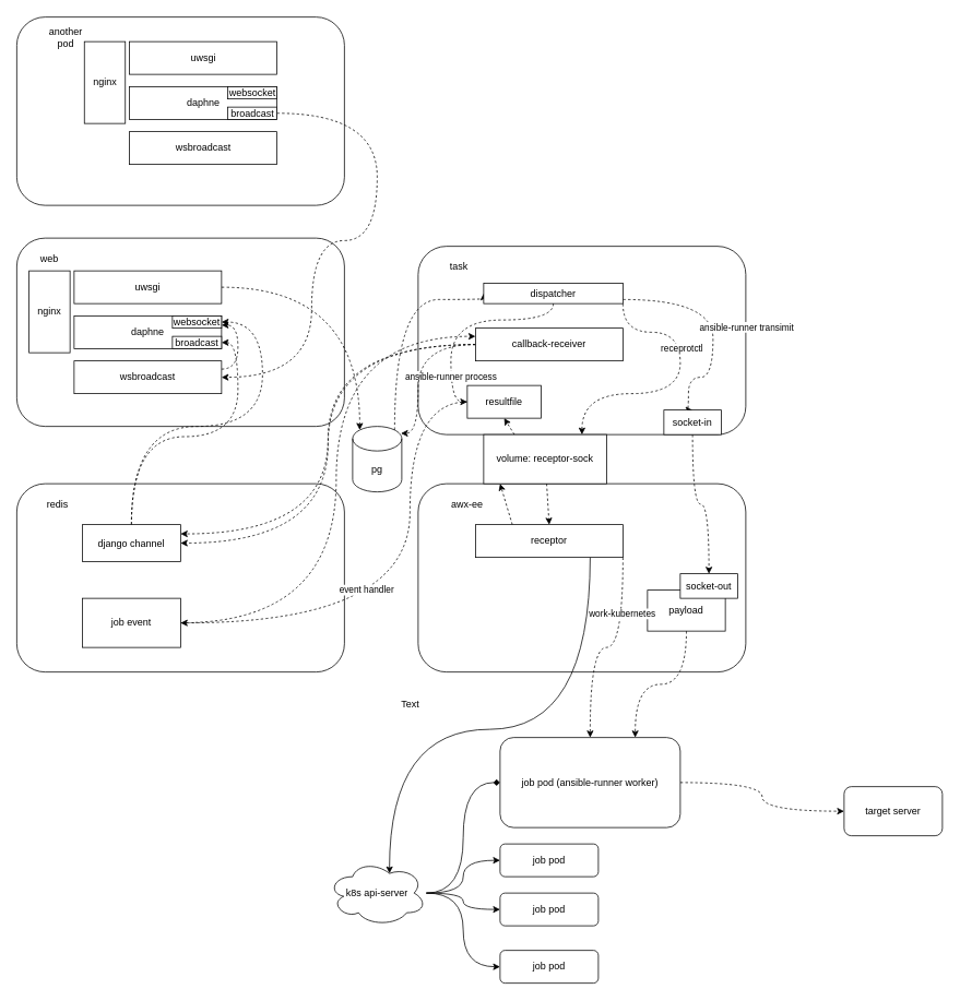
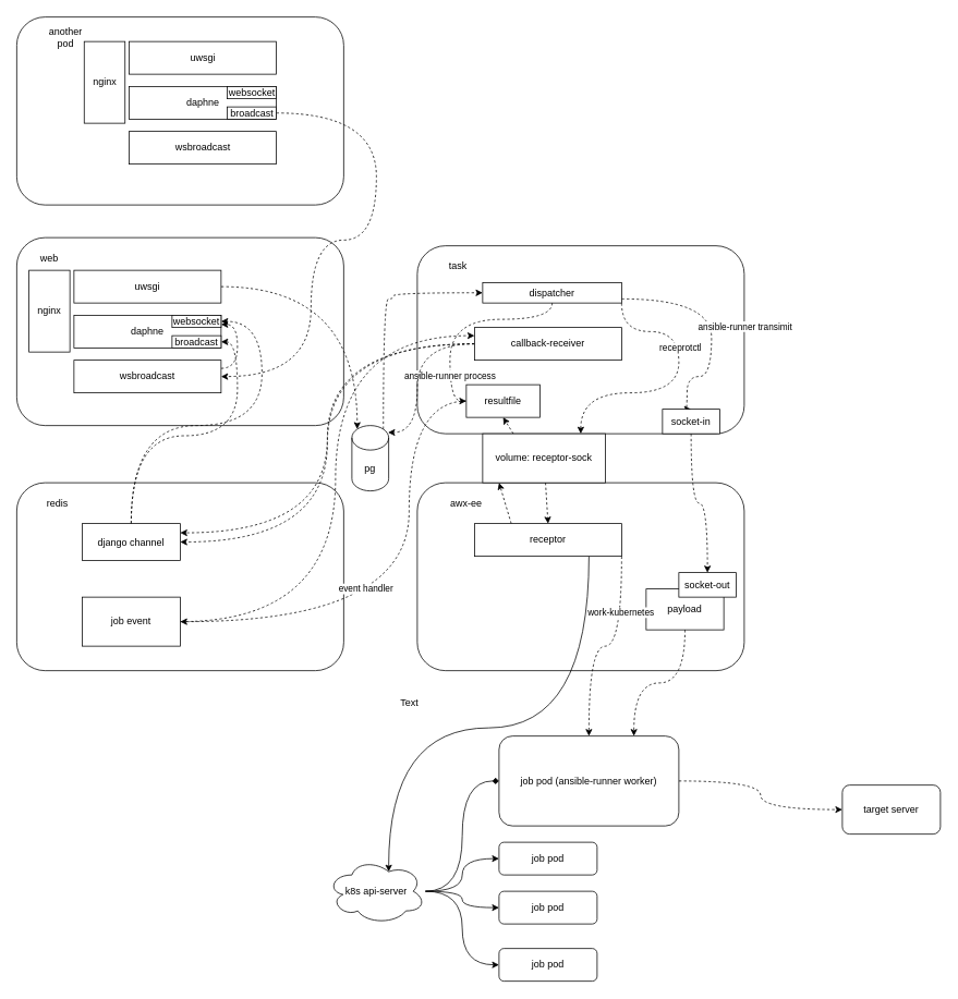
  <mxCell id="0" />
  <mxCell id="1" parent="0" />
  <mxCell id="2" value="" style="rounded=1;whiteSpace=wrap;html=1;" vertex="1" parent="1"><mxGeometry x="20" y="290" width="400" height="230" as="geometry" /></mxCell>
  <mxCell id="3" value="" style="rounded=1;whiteSpace=wrap;html=1;" vertex="1" parent="1"><mxGeometry x="510" y="300" width="400" height="230" as="geometry" /></mxCell>
  <mxCell id="4" value="" style="rounded=1;whiteSpace=wrap;html=1;" vertex="1" parent="1"><mxGeometry x="510" y="590" width="400" height="230" as="geometry" /></mxCell>
  <mxCell id="5" value="web" style="text;html=1;strokeColor=none;fillColor=none;align=center;verticalAlign=middle;whiteSpace=wrap;rounded=0;" vertex="1" parent="1"><mxGeometry x="30" y="300" width="60" height="30" as="geometry" /></mxCell>
  <mxCell id="6" value="task" style="text;html=1;strokeColor=none;fillColor=none;align=center;verticalAlign=middle;whiteSpace=wrap;rounded=0;" vertex="1" parent="1"><mxGeometry x="530" y="310" width="60" height="30" as="geometry" /></mxCell>
  <mxCell id="7" value="" style="rounded=1;whiteSpace=wrap;html=1;" vertex="1" parent="1"><mxGeometry x="20" y="590" width="400" height="230" as="geometry" /></mxCell>
  <mxCell id="8" value="redis" style="text;html=1;strokeColor=none;fillColor=none;align=center;verticalAlign=middle;whiteSpace=wrap;rounded=0;" vertex="1" parent="1"><mxGeometry x="40" y="600" width="60" height="30" as="geometry" /></mxCell>
  <mxCell id="9" value="awx-ee" style="text;html=1;strokeColor=none;fillColor=none;align=center;verticalAlign=middle;whiteSpace=wrap;rounded=0;" vertex="1" parent="1"><mxGeometry x="540" y="600" width="60" height="30" as="geometry" /></mxCell>
  <mxCell id="10" style="edgeStyle=orthogonalEdgeStyle;curved=1;rounded=0;orthogonalLoop=1;jettySize=auto;html=1;entryX=0.145;entryY=0;entryDx=0;entryDy=4.35;entryPerimeter=0;dashed=1;" edge="1" parent="1" source="11" target="17"><mxGeometry relative="1" as="geometry" /></mxCell>
  <mxCell id="11" value="uwsgi" style="rounded=0;whiteSpace=wrap;html=1;" vertex="1" parent="1"><mxGeometry x="90" y="330" width="180" height="40" as="geometry" /></mxCell>
  <mxCell id="12" value="daphne" style="rounded=0;whiteSpace=wrap;html=1;" vertex="1" parent="1"><mxGeometry x="90" y="385" width="180" height="40" as="geometry" /></mxCell>
  <mxCell id="13" value="nginx" style="rounded=0;whiteSpace=wrap;html=1;" vertex="1" parent="1"><mxGeometry x="35" y="330" width="50" height="100" as="geometry" /></mxCell>
  <mxCell id="14" style="edgeStyle=orthogonalEdgeStyle;curved=1;rounded=0;orthogonalLoop=1;jettySize=auto;html=1;entryX=1;entryY=0.75;entryDx=0;entryDy=0;dashed=1;exitX=1;exitY=0.25;exitDx=0;exitDy=0;" edge="1" parent="1" source="15" target="62"><mxGeometry relative="1" as="geometry" /></mxCell>
  <mxCell id="15" value="wsbroadcast" style="rounded=0;whiteSpace=wrap;html=1;" vertex="1" parent="1"><mxGeometry x="90" y="440" width="180" height="40" as="geometry" /></mxCell>
  <mxCell id="16" style="edgeStyle=orthogonalEdgeStyle;curved=1;rounded=0;orthogonalLoop=1;jettySize=auto;html=1;entryX=0;entryY=0.5;entryDx=0;entryDy=0;dashed=1;exitX=0.855;exitY=0;exitDx=0;exitDy=4.35;exitPerimeter=0;" edge="1" parent="1" source="17" target="24"><mxGeometry relative="1" as="geometry"><Array as="points"><mxPoint x="481" y="365" /></Array></mxGeometry></mxCell>
- <mxCell id="17" value="pg" style="shape=cylinder3;whiteSpace=wrap;html=1;boundedLbl=1;backgroundOutline=1;size=15;" vertex="1" parent="1"><mxGeometry x="430" y="520" width="60" height="80" as="geometry" /></mxCell>
+ <mxCell id="17" value="pg" style="shape=cylinder3;whiteSpace=wrap;html=1;boundedLbl=1;backgroundOutline=1;size=15;" vertex="1" parent="1"><mxGeometry x="430" y="520" width="45" height="80" as="geometry" /></mxCell>
  <mxCell id="18" style="edgeStyle=orthogonalEdgeStyle;curved=1;rounded=0;orthogonalLoop=1;jettySize=auto;html=1;dashed=1;entryX=0.5;entryY=0;entryDx=0;entryDy=0;" edge="1" parent="1" source="24" target="44"><mxGeometry relative="1" as="geometry"><mxPoint x="812" y="480" as="targetPoint" /><Array as="points"><mxPoint x="870" y="365" /><mxPoint x="870" y="460" /><mxPoint x="840" y="460" /><mxPoint x="840" y="500" /></Array></mxGeometry></mxCell>
  <mxCell id="19" value="ansible-runner transimit" style="edgeLabel;html=1;align=center;verticalAlign=middle;resizable=0;points=[];" vertex="1" connectable="0" parent="18"><mxGeometry x="0.102" y="-7" relative="1" as="geometry"><mxPoint x="47" y="-11" as="offset" /></mxGeometry></mxCell>
  <mxCell id="20" style="edgeStyle=orthogonalEdgeStyle;curved=1;rounded=0;orthogonalLoop=1;jettySize=auto;html=1;dashed=1;entryX=0.5;entryY=1;entryDx=0;entryDy=0;" edge="1" parent="1" source="24" target="3"><mxGeometry relative="1" as="geometry"><Array as="points"><mxPoint x="760" y="405" /><mxPoint x="830" y="405" /><mxPoint x="830" y="480" /><mxPoint x="710" y="480" /></Array></mxGeometry></mxCell>
  <mxCell id="21" value="receprotctl" style="edgeLabel;html=1;align=center;verticalAlign=middle;resizable=0;points=[];" vertex="1" connectable="0" parent="20"><mxGeometry x="-0.292" y="1" relative="1" as="geometry"><mxPoint as="offset" /></mxGeometry></mxCell>
  <mxCell id="22" style="edgeStyle=orthogonalEdgeStyle;rounded=0;orthogonalLoop=1;jettySize=auto;html=1;entryX=0;entryY=0.5;entryDx=0;entryDy=0;dashed=1;curved=1;" edge="1" parent="1" source="24" target="61"><mxGeometry relative="1" as="geometry"><Array as="points"><mxPoint x="675" y="390" /><mxPoint x="550" y="390" /><mxPoint x="550" y="490" /></Array></mxGeometry></mxCell>
  <mxCell id="23" value="ansible-runner process" style="edgeLabel;html=1;align=center;verticalAlign=middle;resizable=0;points=[];" vertex="1" connectable="0" parent="22"><mxGeometry x="0.604" y="-1" relative="1" as="geometry"><mxPoint as="offset" /></mxGeometry></mxCell>
  <mxCell id="24" value="dispatcher" style="rounded=0;whiteSpace=wrap;html=1;" vertex="1" parent="1"><mxGeometry x="590" y="345" width="170" height="25" as="geometry" /></mxCell>
  <mxCell id="25" style="edgeStyle=orthogonalEdgeStyle;curved=1;rounded=0;orthogonalLoop=1;jettySize=auto;html=1;entryX=0.983;entryY=0.106;entryDx=0;entryDy=0;entryPerimeter=0;dashed=1;" edge="1" parent="1" source="28" target="17"><mxGeometry relative="1" as="geometry"><Array as="points"><mxPoint x="510" y="420" /><mxPoint x="510" y="529" /></Array></mxGeometry></mxCell>
  <mxCell id="26" style="edgeStyle=orthogonalEdgeStyle;curved=1;rounded=0;orthogonalLoop=1;jettySize=auto;html=1;entryX=1;entryY=0.25;entryDx=0;entryDy=0;dashed=1;" edge="1" parent="1" source="28" target="56"><mxGeometry relative="1" as="geometry" /></mxCell>
  <mxCell id="27" style="edgeStyle=orthogonalEdgeStyle;curved=1;rounded=0;orthogonalLoop=1;jettySize=auto;html=1;entryX=1;entryY=0.5;entryDx=0;entryDy=0;dashed=1;" edge="1" parent="1" source="28" target="56"><mxGeometry relative="1" as="geometry" /></mxCell>
  <mxCell id="28" value="callback-receiver" style="rounded=0;whiteSpace=wrap;html=1;" vertex="1" parent="1"><mxGeometry x="580" y="400" width="180" height="40" as="geometry" /></mxCell>
  <mxCell id="29" style="edgeStyle=orthogonalEdgeStyle;rounded=0;orthogonalLoop=1;jettySize=auto;html=1;entryX=0.625;entryY=0.2;entryDx=0;entryDy=0;entryPerimeter=0;curved=1;" edge="1" parent="1" source="31" target="36"><mxGeometry relative="1" as="geometry"><Array as="points"><mxPoint x="720" y="890" /><mxPoint x="475" y="890" /></Array></mxGeometry></mxCell>
  <mxCell id="30" style="rounded=0;orthogonalLoop=1;jettySize=auto;html=1;entryX=0.25;entryY=0;entryDx=0;entryDy=0;dashed=1;exitX=0.25;exitY=0;exitDx=0;exitDy=0;" edge="1" parent="1" source="31" target="4"><mxGeometry relative="1" as="geometry" /></mxCell>
  <mxCell id="31" value="receptor" style="rounded=0;whiteSpace=wrap;html=1;" vertex="1" parent="1"><mxGeometry x="580" y="640" width="180" height="40" as="geometry" /></mxCell>
  <mxCell id="32" style="edgeStyle=orthogonalEdgeStyle;curved=1;rounded=0;orthogonalLoop=1;jettySize=auto;html=1;entryX=0;entryY=0.5;entryDx=0;entryDy=0;endArrow=diamond;" edge="1" parent="1" source="36" target="38"><mxGeometry relative="1" as="geometry" /></mxCell>
  <mxCell id="33" style="edgeStyle=orthogonalEdgeStyle;curved=1;rounded=0;orthogonalLoop=1;jettySize=auto;html=1;entryX=0;entryY=0.5;entryDx=0;entryDy=0;" edge="1" parent="1" source="36" target="39"><mxGeometry relative="1" as="geometry" /></mxCell>
  <mxCell id="34" style="edgeStyle=orthogonalEdgeStyle;curved=1;rounded=0;orthogonalLoop=1;jettySize=auto;html=1;entryX=0;entryY=0.5;entryDx=0;entryDy=0;" edge="1" parent="1" source="36" target="40"><mxGeometry relative="1" as="geometry" /></mxCell>
  <mxCell id="35" style="edgeStyle=orthogonalEdgeStyle;curved=1;rounded=0;orthogonalLoop=1;jettySize=auto;html=1;entryX=0;entryY=0.5;entryDx=0;entryDy=0;" edge="1" parent="1" source="36" target="41"><mxGeometry relative="1" as="geometry" /></mxCell>
  <mxCell id="36" value="k8s api-server" style="ellipse;shape=cloud;whiteSpace=wrap;html=1;" vertex="1" parent="1"><mxGeometry x="400" y="1050" width="120" height="80" as="geometry" /></mxCell>
  <mxCell id="37" style="edgeStyle=orthogonalEdgeStyle;curved=1;rounded=0;orthogonalLoop=1;jettySize=auto;html=1;entryX=0;entryY=0.5;entryDx=0;entryDy=0;dashed=1;" edge="1" parent="1" source="38" target="42"><mxGeometry relative="1" as="geometry" /></mxCell>
  <mxCell id="38" value="job pod (ansible-runner worker&lt;span style=&quot;background-color: initial;&quot;&gt;)&lt;/span&gt;" style="rounded=1;whiteSpace=wrap;html=1;" vertex="1" parent="1"><mxGeometry x="610" y="900" width="220" height="110" as="geometry" /></mxCell>
  <mxCell id="39" value="job pod" style="rounded=1;whiteSpace=wrap;html=1;" vertex="1" parent="1"><mxGeometry x="610" y="1030" width="120" height="40" as="geometry" /></mxCell>
  <mxCell id="40" value="job pod" style="rounded=1;whiteSpace=wrap;html=1;" vertex="1" parent="1"><mxGeometry x="610" y="1090" width="120" height="40" as="geometry" /></mxCell>
  <mxCell id="41" value="job pod" style="rounded=1;whiteSpace=wrap;html=1;" vertex="1" parent="1"><mxGeometry x="610" y="1160" width="120" height="40" as="geometry" /></mxCell>
  <mxCell id="42" value="target server" style="rounded=1;whiteSpace=wrap;html=1;" vertex="1" parent="1"><mxGeometry x="1030" y="960" width="120" height="60" as="geometry" /></mxCell>
  <mxCell id="43" style="edgeStyle=orthogonalEdgeStyle;curved=1;rounded=0;orthogonalLoop=1;jettySize=auto;html=1;entryX=0.5;entryY=0;entryDx=0;entryDy=0;dashed=1;" edge="1" parent="1" source="44" target="51"><mxGeometry relative="1" as="geometry" /></mxCell>
  <mxCell id="44" value="socket-in" style="rounded=0;whiteSpace=wrap;html=1;" vertex="1" parent="1"><mxGeometry x="810" y="500" width="70" height="30" as="geometry" /></mxCell>
  <mxCell id="45" value="Text" style="text;html=1;resizable=0;autosize=1;align=center;verticalAlign=middle;points=[];fillColor=none;strokeColor=none;rounded=0;" vertex="1" parent="1"><mxGeometry x="475" y="845" width="50" height="30" as="geometry" /></mxCell>
  <mxCell id="46" style="edgeStyle=orthogonalEdgeStyle;curved=1;rounded=0;orthogonalLoop=1;jettySize=auto;html=1;entryX=0.75;entryY=0;entryDx=0;entryDy=0;dashed=1;" edge="1" parent="1" source="47" target="38"><mxGeometry relative="1" as="geometry" /></mxCell>
  <mxCell id="47" value="payload" style="rounded=0;whiteSpace=wrap;html=1;" vertex="1" parent="1"><mxGeometry x="790" y="720" width="95" height="50" as="geometry" /></mxCell>
  <mxCell id="48" style="rounded=0;orthogonalLoop=1;jettySize=auto;html=1;entryX=0.5;entryY=0;entryDx=0;entryDy=0;dashed=1;" edge="1" parent="1" source="50" target="31"><mxGeometry relative="1" as="geometry" /></mxCell>
  <mxCell id="49" style="rounded=0;orthogonalLoop=1;jettySize=auto;html=1;entryX=0.5;entryY=1;entryDx=0;entryDy=0;dashed=1;exitX=0.25;exitY=0;exitDx=0;exitDy=0;" edge="1" parent="1" source="50" target="61"><mxGeometry relative="1" as="geometry" /></mxCell>
  <mxCell id="50" value="volume: receptor-sock" style="rounded=0;whiteSpace=wrap;html=1;" vertex="1" parent="1"><mxGeometry x="590" y="530" width="150" height="60" as="geometry" /></mxCell>
  <mxCell id="51" value="socket-out" style="rounded=0;whiteSpace=wrap;html=1;" vertex="1" parent="1"><mxGeometry x="830" y="700" width="70" height="30" as="geometry" /></mxCell>
  <mxCell id="52" style="edgeStyle=orthogonalEdgeStyle;curved=1;rounded=0;orthogonalLoop=1;jettySize=auto;html=1;entryX=0.5;entryY=0;entryDx=0;entryDy=0;dashed=1;" edge="1" parent="1" source="31" target="38"><mxGeometry relative="1" as="geometry"><Array as="points"><mxPoint x="760" y="790" /><mxPoint x="720" y="790" /></Array></mxGeometry></mxCell>
  <mxCell id="53" value="work-kubernetes" style="edgeLabel;html=1;align=center;verticalAlign=middle;resizable=0;points=[];" vertex="1" connectable="0" parent="52"><mxGeometry x="-0.476" y="-2" relative="1" as="geometry"><mxPoint as="offset" /></mxGeometry></mxCell>
  <mxCell id="54" style="edgeStyle=orthogonalEdgeStyle;curved=1;rounded=0;orthogonalLoop=1;jettySize=auto;html=1;entryX=1;entryY=0.5;entryDx=0;entryDy=0;dashed=1;" edge="1" parent="1" source="56" target="63"><mxGeometry relative="1" as="geometry" /></mxCell>
  <mxCell id="55" style="edgeStyle=orthogonalEdgeStyle;curved=1;rounded=0;orthogonalLoop=1;jettySize=auto;html=1;entryX=1;entryY=0.5;entryDx=0;entryDy=0;dashed=1;" edge="1" parent="1" source="56" target="62"><mxGeometry relative="1" as="geometry"><Array as="points"><mxPoint x="160" y="520" /><mxPoint x="320" y="520" /><mxPoint x="320" y="393" /></Array></mxGeometry></mxCell>
  <mxCell id="56" value="django channel" style="rounded=0;whiteSpace=wrap;html=1;" vertex="1" parent="1"><mxGeometry x="100" y="640" width="120" height="45" as="geometry" /></mxCell>
  <mxCell id="57" style="edgeStyle=orthogonalEdgeStyle;curved=1;rounded=0;orthogonalLoop=1;jettySize=auto;html=1;entryX=0;entryY=0.25;entryDx=0;entryDy=0;dashed=1;" edge="1" parent="1" source="58" target="28"><mxGeometry relative="1" as="geometry"><Array as="points"><mxPoint x="410" y="760" /><mxPoint x="410" y="410" /></Array></mxGeometry></mxCell>
  <mxCell id="58" value="job event" style="rounded=0;whiteSpace=wrap;html=1;" vertex="1" parent="1"><mxGeometry x="100" y="730" width="120" height="60" as="geometry" /></mxCell>
  <mxCell id="59" style="edgeStyle=orthogonalEdgeStyle;curved=1;rounded=0;orthogonalLoop=1;jettySize=auto;html=1;entryX=1;entryY=0.5;entryDx=0;entryDy=0;dashed=1;" edge="1" parent="1" source="61" target="58"><mxGeometry relative="1" as="geometry"><Array as="points"><mxPoint x="500" y="490" /><mxPoint x="500" y="760" /></Array></mxGeometry></mxCell>
  <mxCell id="60" value="event handler" style="edgeLabel;html=1;align=center;verticalAlign=middle;resizable=0;points=[];" vertex="1" connectable="0" parent="59"><mxGeometry x="0.271" y="-41" relative="1" as="geometry"><mxPoint as="offset" /></mxGeometry></mxCell>
  <mxCell id="61" value="resultfile" style="rounded=0;whiteSpace=wrap;html=1;" vertex="1" parent="1"><mxGeometry x="570" y="470" width="90" height="40" as="geometry" /></mxCell>
  <mxCell id="62" value="websocket" style="rounded=0;whiteSpace=wrap;html=1;" vertex="1" parent="1"><mxGeometry x="210" y="385" width="60" height="15" as="geometry" /></mxCell>
  <mxCell id="63" value="broadcast" style="rounded=0;whiteSpace=wrap;html=1;" vertex="1" parent="1"><mxGeometry x="210" y="410" width="60" height="15" as="geometry" /></mxCell>
  <mxCell id="64" value="" style="rounded=1;whiteSpace=wrap;html=1;" vertex="1" parent="1"><mxGeometry x="20" y="20" width="400" height="230" as="geometry" /></mxCell>
  <mxCell id="65" value="another pod" style="text;html=1;strokeColor=none;fillColor=none;align=center;verticalAlign=middle;whiteSpace=wrap;rounded=0;" vertex="1" parent="1"><mxGeometry x="50" y="30" width="60" height="30" as="geometry" /></mxCell>
  <mxCell id="66" value="uwsgi" style="rounded=0;whiteSpace=wrap;html=1;" vertex="1" parent="1"><mxGeometry x="157.5" y="50" width="180" height="40" as="geometry" /></mxCell>
  <mxCell id="67" value="daphne" style="rounded=0;whiteSpace=wrap;html=1;" vertex="1" parent="1"><mxGeometry x="157.5" y="105" width="180" height="40" as="geometry" /></mxCell>
  <mxCell id="68" value="nginx" style="rounded=0;whiteSpace=wrap;html=1;" vertex="1" parent="1"><mxGeometry x="102.5" y="50" width="50" height="100" as="geometry" /></mxCell>
  <mxCell id="69" value="wsbroadcast" style="rounded=0;whiteSpace=wrap;html=1;" vertex="1" parent="1"><mxGeometry x="157.5" width="180" height="40" as="geometry" y="160" /></mxCell>
  <mxCell id="70" value="websocket" style="rounded=0;whiteSpace=wrap;html=1;" vertex="1" parent="1"><mxGeometry x="277.5" y="105" width="60" height="15" as="geometry" /></mxCell>
  <mxCell id="71" style="edgeStyle=orthogonalEdgeStyle;curved=1;rounded=0;orthogonalLoop=1;jettySize=auto;html=1;entryX=1;entryY=0.5;entryDx=0;entryDy=0;dashed=1;" edge="1" parent="1" source="72" target="15"><mxGeometry relative="1" as="geometry"><Array as="points"><mxPoint x="460" y="138" /><mxPoint x="460" y="293" /><mxPoint x="380" y="293" /><mxPoint x="380" y="460" /></Array></mxGeometry></mxCell>
  <mxCell id="72" value="broadcast" style="rounded=0;whiteSpace=wrap;html=1;" vertex="1" parent="1"><mxGeometry x="277.5" y="130" width="60" height="15" as="geometry" /></mxCell>
